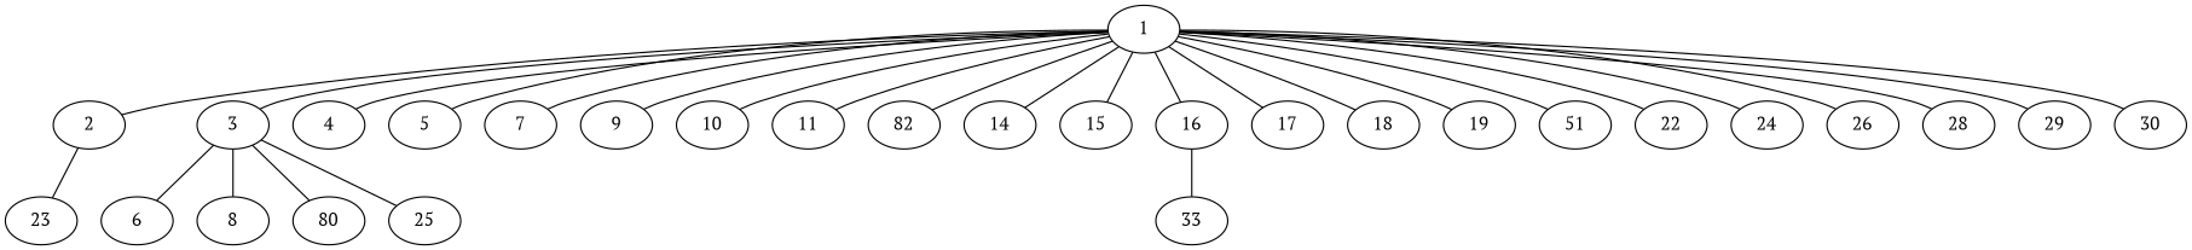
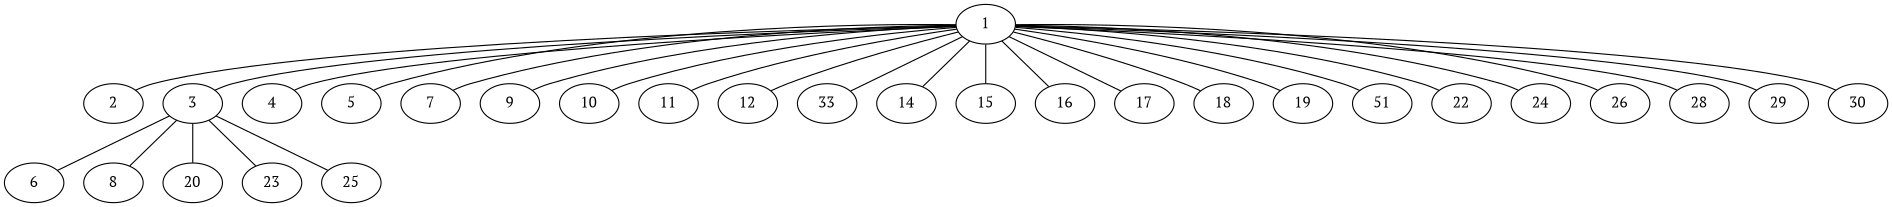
  graph {
    fontname="PT Serif"
    node [fontname="PT Serif"]
    edge [fontname="PT Serif"]
    1
    2
    3
    4
    5
    7
    9
    10
    11
-   12 [label=82]
+   12
    n11 [label=33]
    14
    15
    16
    17
    18
    19
    n18 [label=51]
    22
    24
    26
    28
    29
    30
    6
    8
-   20 [label=80]
+   20
    23
    25
    1 -- 2
    1 -- 3
    1 -- 4
    1 -- 5
    1 -- 7
    1 -- 9
    1 -- 10
    1 -- 11
    1 -- 12
-   16 -- n11
+   1 -- n11
    1 -- 14
    1 -- 15
    1 -- 16
    1 -- 17
    1 -- 18
    1 -- 19
    1 -- n18
    1 -- 22
    1 -- 24
    1 -- 26
    1 -- 28
    1 -- 29
    1 -- 30
    3 -- 6
    3 -- 8
    3 -- 20
-   2 -- 23
+   3 -- 23
    3 -- 25
  }
